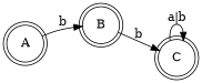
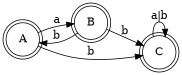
  digraph {
    rankdir=LR
    node [shape=doublecircle]
    A
    B
    C
-   A -> B [label=b]
+   A -> B [label=a]
+   A -> C [label=b]
+   B -> A [label=b]
    B -> C [label=b]
    C -> C [label="a|b"]
  }
